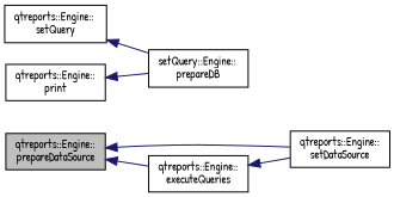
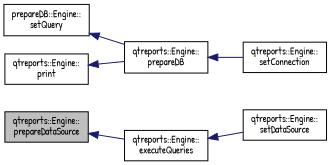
  digraph {
    fontname="Patrick Hand"
    rankdir=LR
    node [color=black fontname="Patrick Hand" fontsize=10 shape=record]
    edge [color=midnightblue dir=back fontname="Patrick Hand" fontsize=10 labelfontname=Helvetica labelfontsize=10 style=solid]
    n1 [fillcolor=grey75 fontcolor=black height=0.2 label="qtreports::Engine::\lprepareDataSource" style=filled width=0.4]
    n2 [height=0.2 label="qtreports::Engine::\lsetDataSource" width=0.4]
    n3 [height=0.2 label="qtreports::Engine::\lexecuteQueries" width=0.4]
-   n4 [height=0.2 label="qtreports::Engine::\lsetQuery" width=0.4]
-   n5 [height=0.2 label="setQuery::Engine::\lprepareDB" width=0.4]
+   n4 [height=0.2 label="prepareDB::Engine::\lsetQuery" width=0.4]
+   n5 [height=0.2 label="qtreports::Engine::\lprepareDB" width=0.4]
+   n6 [height=0.2 label="qtreports::Engine::\lsetConnection" width=0.4]
    n7 [height=0.2 label="qtreports::Engine::\lprint" width=0.4]
-   n1 -> n2
    n1 -> n3
    n3 -> n2
    n4 -> n5
+   n5 -> n6
    n7 -> n5
  }
